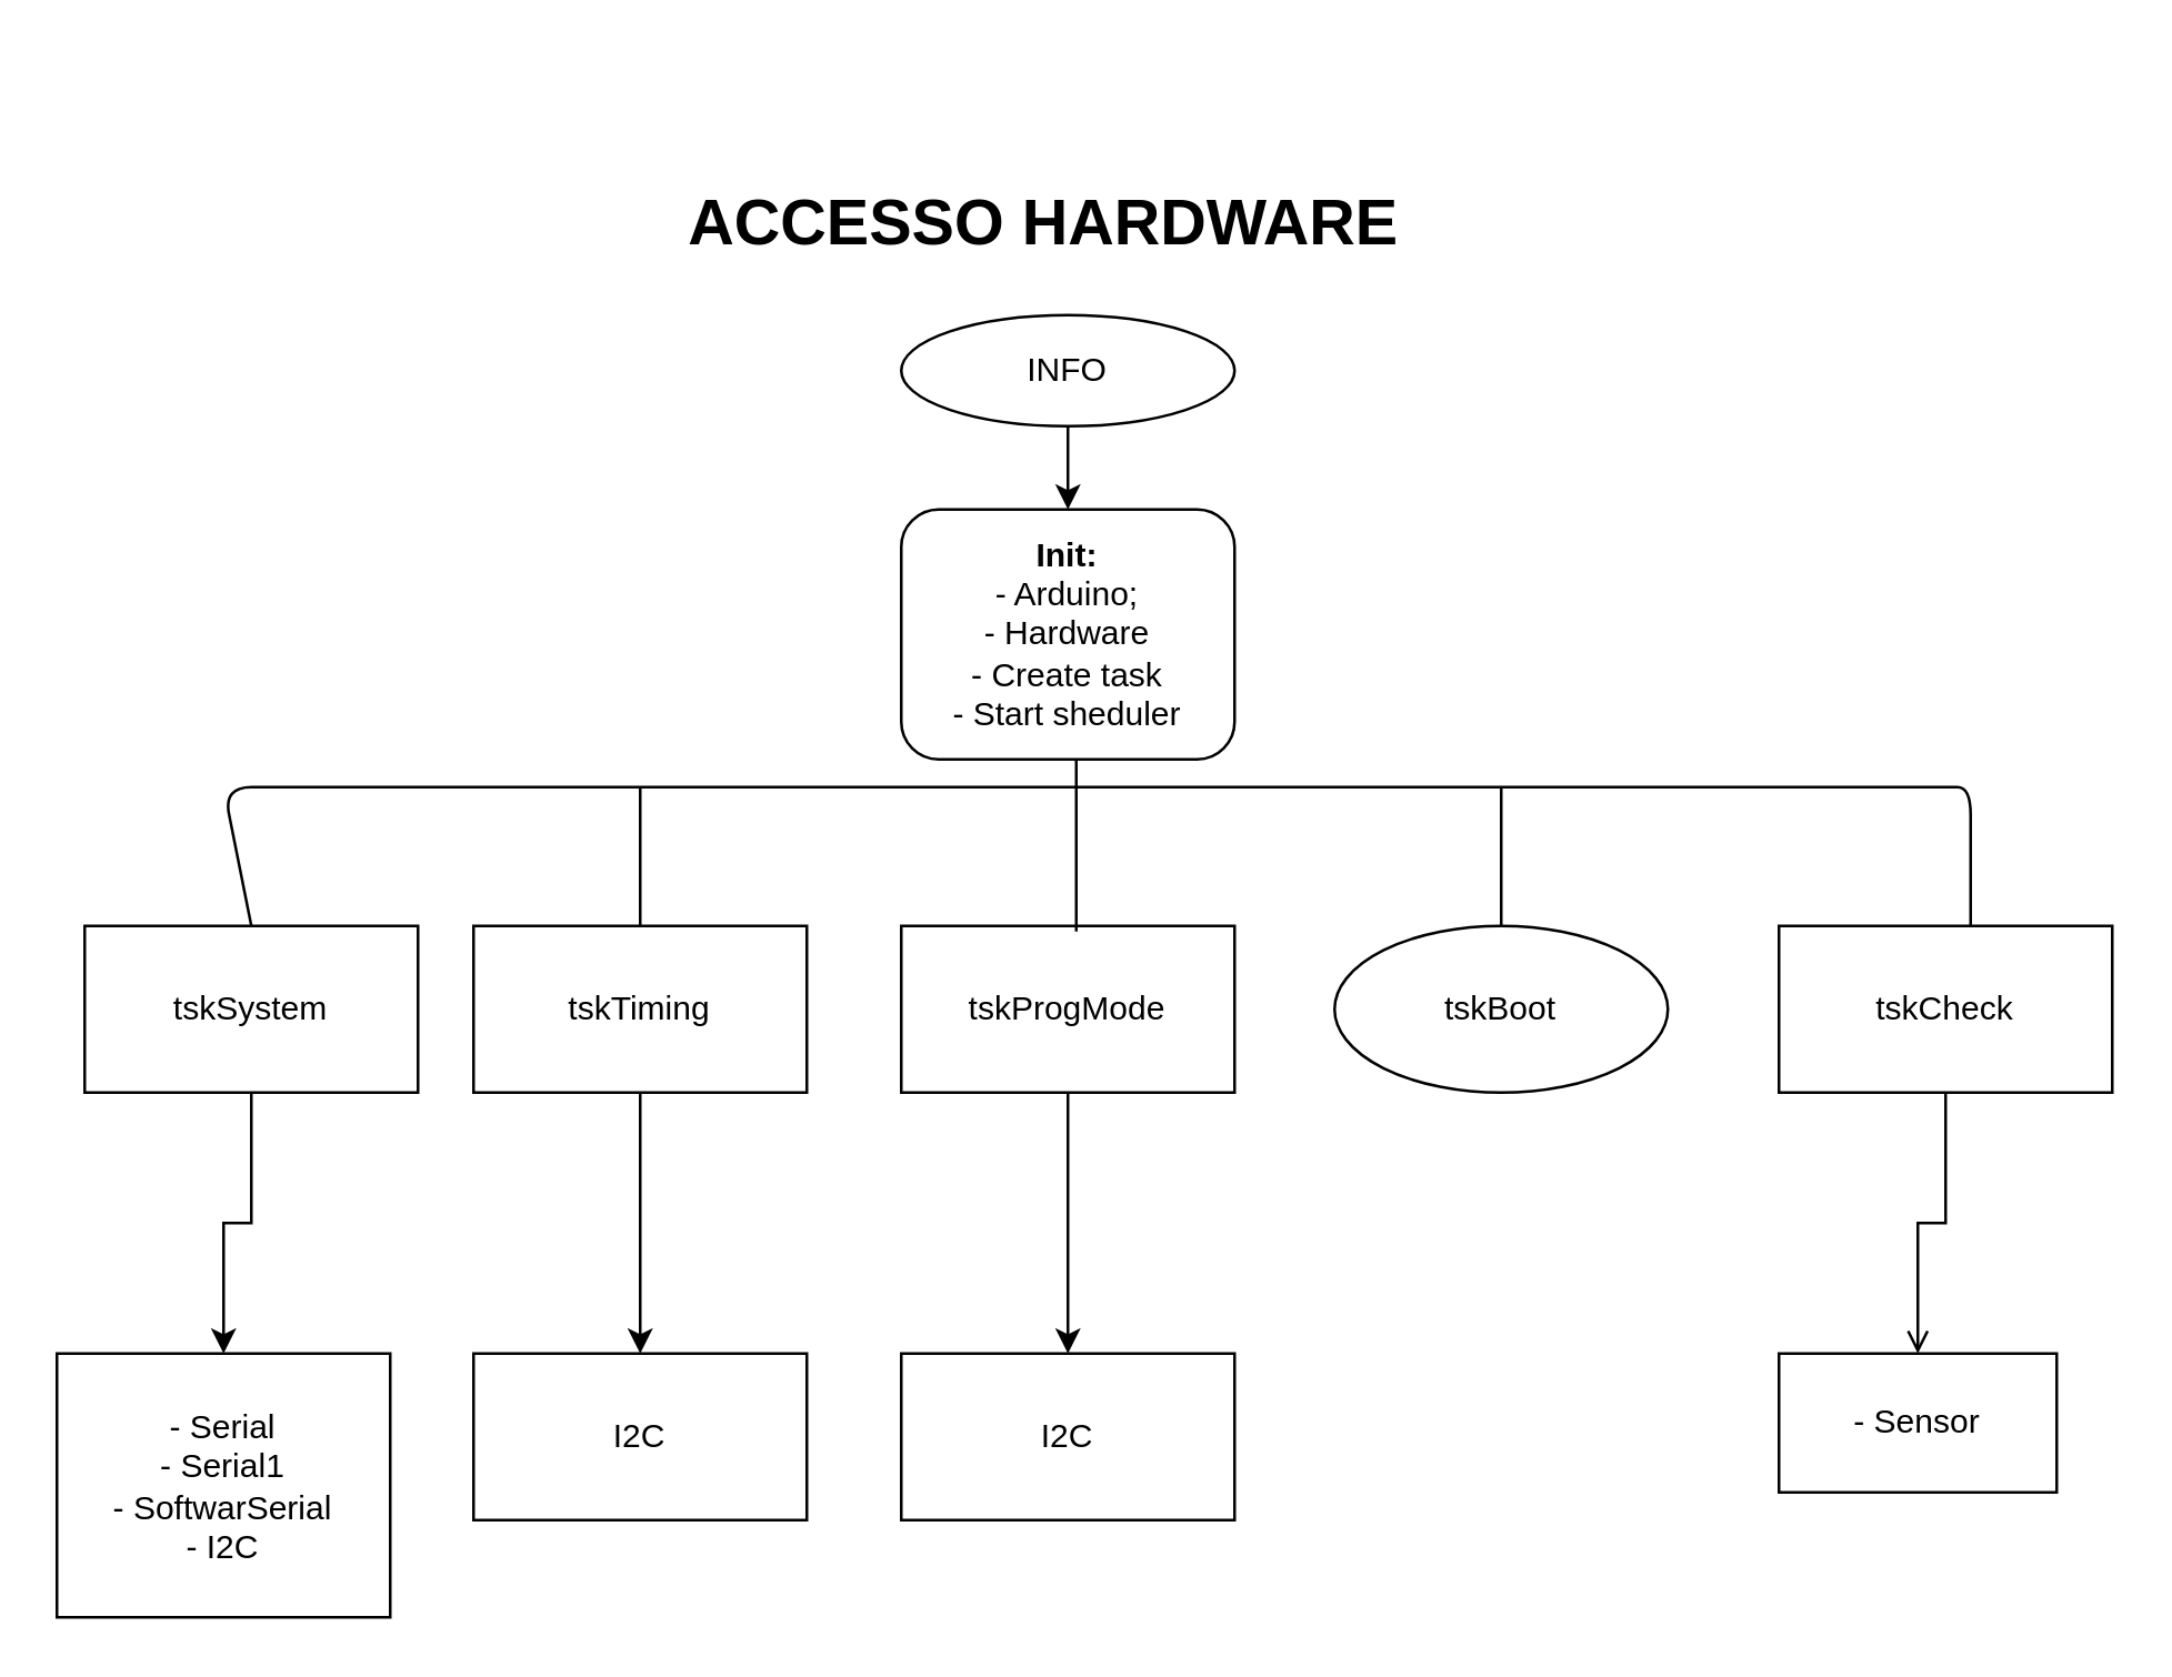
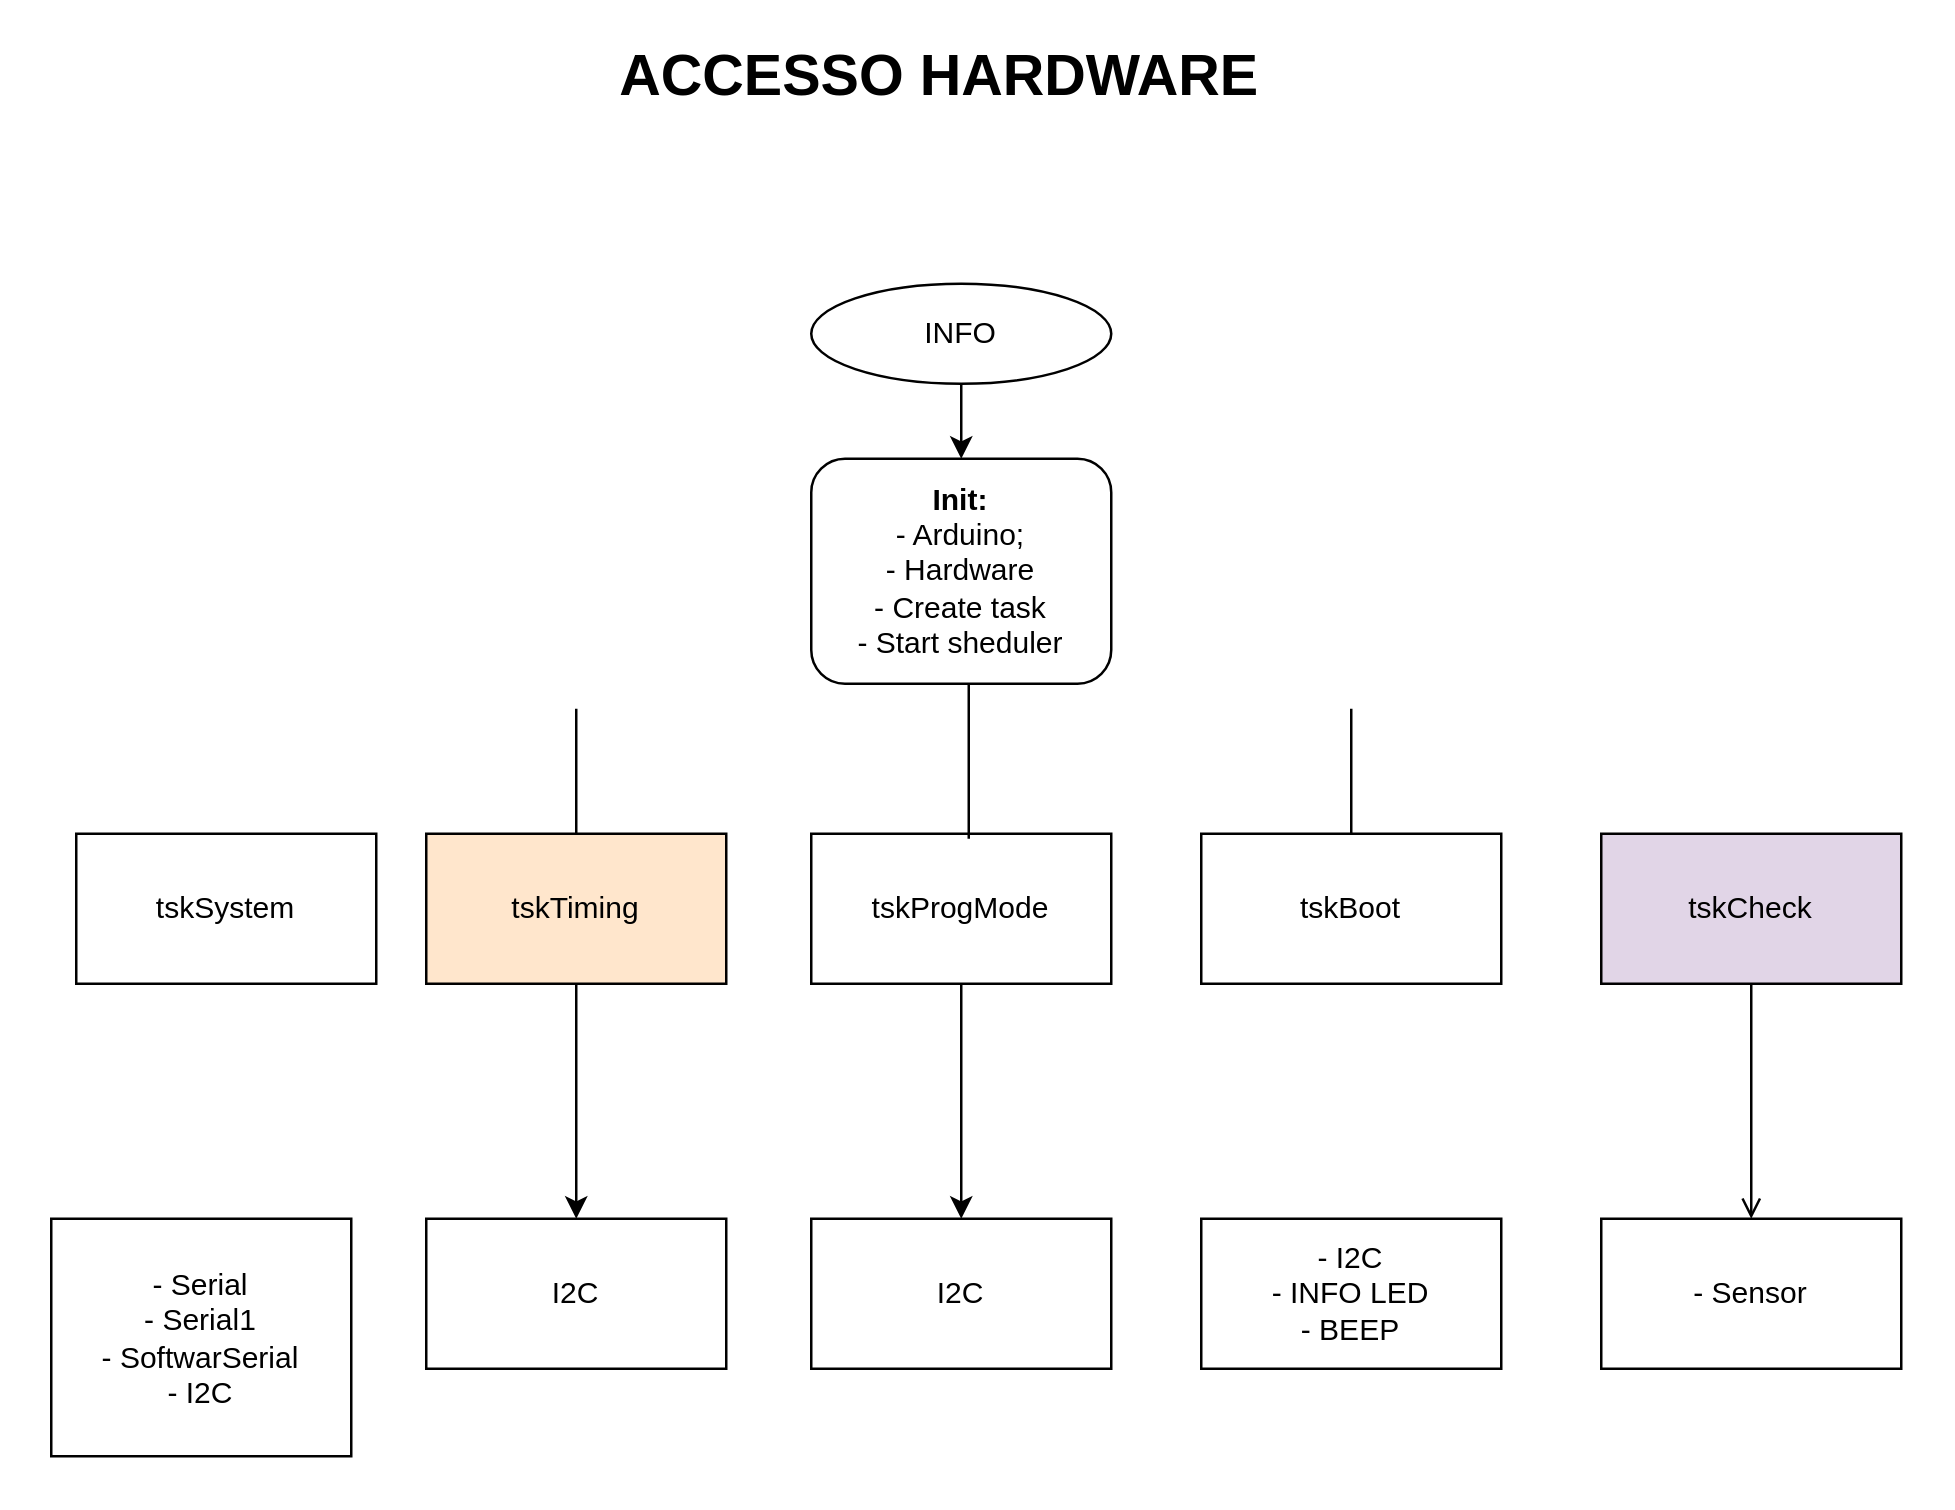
  <mxCell id="0" />
  <mxCell id="1" parent="0" />
  <mxCell id="2" style="edgeStyle=orthogonalEdgeStyle;rounded=0;orthogonalLoop=1;jettySize=auto;html=1;exitX=0.5;exitY=1;exitDx=0;exitDy=0;entryX=0.5;entryY=0;entryDx=0;entryDy=0;" edge="1" parent="1" source="3" target="4"><mxGeometry relative="1" as="geometry" /></mxCell>
  <mxCell id="3" value="INFO" style="ellipse;whiteSpace=wrap;html=1;" vertex="1" parent="1"><mxGeometry x="324" y="113" width="120" height="40" as="geometry" /></mxCell>
  <mxCell id="4" value="&lt;div align=&quot;center&quot;&gt;&lt;b&gt;Init:&lt;/b&gt;&lt;/div&gt;&lt;div align=&quot;center&quot;&gt;- Arduino;&lt;br&gt;&lt;/div&gt;&lt;div align=&quot;center&quot;&gt;- Hardware&lt;/div&gt;&lt;div align=&quot;center&quot;&gt;- Create task&lt;br&gt;&lt;/div&gt;&lt;div&gt;- Start sheduler&lt;br&gt;&lt;/div&gt;" style="rounded=1;whiteSpace=wrap;html=1;align=center;" vertex="1" parent="1"><mxGeometry x="324" y="183" width="120" height="90" as="geometry" /></mxCell>
- <mxCell id="5" style="edgeStyle=orthogonalEdgeStyle;rounded=0;orthogonalLoop=1;jettySize=auto;html=1;exitX=0.5;exitY=1;exitDx=0;exitDy=0;entryX=0.5;entryY=0;entryDx=0;entryDy=0;" edge="1" parent="1" source="6" target="18"><mxGeometry relative="1" as="geometry" /></mxCell>
  <mxCell id="6" value="tskSystem" style="rounded=0;whiteSpace=wrap;html=1;" vertex="1" parent="1"><mxGeometry x="30" y="333" width="120" height="60" as="geometry" /></mxCell>
  <mxCell id="7" style="edgeStyle=orthogonalEdgeStyle;rounded=0;orthogonalLoop=1;jettySize=auto;html=1;exitX=0.5;exitY=1;exitDx=0;exitDy=0;entryX=0.5;entryY=0;entryDx=0;entryDy=0;" edge="1" parent="1" source="8" target="19"><mxGeometry relative="1" as="geometry" /></mxCell>
- <mxCell id="8" value="tskTiming" style="rounded=0;whiteSpace=wrap;html=1;" vertex="1" parent="1"><mxGeometry x="170" y="333" width="120" height="60" as="geometry" /></mxCell>
+ <mxCell id="8" value="tskTiming" style="rounded=0;whiteSpace=wrap;html=1;fillColor=#ffe6cc;" vertex="1" parent="1"><mxGeometry x="170" y="333" width="120" height="60" as="geometry" /></mxCell>
  <mxCell id="9" style="edgeStyle=orthogonalEdgeStyle;rounded=0;orthogonalLoop=1;jettySize=auto;html=1;exitX=0.5;exitY=1;exitDx=0;exitDy=0;entryX=0.5;entryY=0;entryDx=0;entryDy=0;" edge="1" parent="1" source="10" target="20"><mxGeometry relative="1" as="geometry" /></mxCell>
  <mxCell id="10" value="tskProgMode" style="rounded=0;whiteSpace=wrap;html=1;" vertex="1" parent="1"><mxGeometry x="324" y="333" width="120" height="60" as="geometry" /></mxCell>
- <mxCell id="11" value="tskBoot" style="ellipse;whiteSpace=wrap;html=1;" vertex="1" parent="1"><mxGeometry x="480" y="333" width="120" height="60" as="geometry" /></mxCell>
+ <mxCell id="11" value="tskBoot" style="rounded=0;whiteSpace=wrap;html=1;" vertex="1" parent="1"><mxGeometry x="480" y="333" width="120" height="60" as="geometry" /></mxCell>
  <mxCell id="12" style="edgeStyle=orthogonalEdgeStyle;rounded=0;orthogonalLoop=1;jettySize=auto;html=1;exitX=0.5;exitY=1;exitDx=0;exitDy=0;entryX=0.5;entryY=0;entryDx=0;entryDy=0;endArrow=open;" edge="1" parent="1" source="13" target="22"><mxGeometry relative="1" as="geometry" /></mxCell>
- <mxCell id="13" value="tskCheck" style="rounded=0;whiteSpace=wrap;html=1;" vertex="1" parent="1"><mxGeometry x="640" y="333" width="120" height="60" as="geometry" /></mxCell>
- <mxCell id="14" value="" style="endArrow=none;html=1;exitX=0.5;exitY=0;exitDx=0;exitDy=0;entryX=0.575;entryY=0;entryDx=0;entryDy=0;entryPerimeter=0;" edge="1" parent="1" source="6" target="13"><mxGeometry width="50" height="50" relative="1" as="geometry"><mxPoint x="60" y="283" as="sourcePoint" /><mxPoint x="390" y="283" as="targetPoint" /><Array as="points"><mxPoint x="80" y="283" /><mxPoint x="230" y="283" /><mxPoint x="690" y="283" /><mxPoint x="709" y="283" /></Array></mxGeometry></mxCell>
+ <mxCell id="13" value="tskCheck" style="rounded=0;whiteSpace=wrap;html=1;fillColor=#e1d5e7;" vertex="1" parent="1"><mxGeometry x="640" y="333" width="120" height="60" as="geometry" /></mxCell>
  <mxCell id="15" value="" style="endArrow=none;html=1;" edge="1" parent="1"><mxGeometry width="50" height="50" relative="1" as="geometry"><mxPoint x="387" y="335" as="sourcePoint" /><mxPoint x="387" y="273" as="targetPoint" /></mxGeometry></mxCell>
  <mxCell id="16" value="" style="endArrow=none;html=1;" edge="1" parent="1"><mxGeometry width="50" height="50" relative="1" as="geometry"><mxPoint x="230" y="333" as="sourcePoint" /><mxPoint x="230" y="283" as="targetPoint" /></mxGeometry></mxCell>
  <mxCell id="17" value="" style="endArrow=none;html=1;exitX=0.5;exitY=0;exitDx=0;exitDy=0;" edge="1" parent="1" source="11"><mxGeometry width="50" height="50" relative="1" as="geometry"><mxPoint x="510" y="333" as="sourcePoint" /><mxPoint x="540" y="283" as="targetPoint" /></mxGeometry></mxCell>
  <mxCell id="18" value="&lt;div&gt;- Serial&lt;/div&gt;&lt;div&gt;- Serial1&lt;/div&gt;&lt;div&gt;- SoftwarSerial&lt;/div&gt;&lt;div&gt;- I2C&lt;br&gt;&lt;/div&gt;" style="rounded=0;whiteSpace=wrap;html=1;" vertex="1" parent="1"><mxGeometry x="20" y="487" width="120" height="95" as="geometry" /></mxCell>
  <mxCell id="19" value="I2C" style="rounded=0;whiteSpace=wrap;html=1;" vertex="1" parent="1"><mxGeometry x="170" y="487" width="120" height="60" as="geometry" /></mxCell>
  <mxCell id="20" value="I2C" style="rounded=0;whiteSpace=wrap;html=1;" vertex="1" parent="1"><mxGeometry x="324" y="487" width="120" height="60" as="geometry" /></mxCell>
- <mxCell id="22" value="- Sensor" style="rounded=0;whiteSpace=wrap;html=1;" vertex="1" parent="1"><mxGeometry x="640" y="487" width="100" height="50" as="geometry" /></mxCell>
- <mxCell id="23" value="&lt;font style=&quot;font-size: 23px&quot;&gt;&lt;b&gt;ACCESSO HARDWARE&lt;/b&gt;&lt;/font&gt;" style="text;html=1;align=center;verticalAlign=middle;resizable=0;points=[];autosize=1;strokeColor=none;" vertex="1" parent="1"><mxGeometry x="240" y="70" width="270" height="20" as="geometry" /></mxCell>
+ <mxCell id="21" value="&lt;div&gt;- I2C&lt;/div&gt;&lt;div&gt;- INFO LED&lt;/div&gt;&lt;div&gt;- BEEP&lt;br&gt;&lt;/div&gt;" style="rounded=0;whiteSpace=wrap;html=1;" vertex="1" parent="1"><mxGeometry x="480" y="487" width="120" height="60" as="geometry" /></mxCell>
+ <mxCell id="22" value="- Sensor" style="rounded=0;whiteSpace=wrap;html=1;" vertex="1" parent="1"><mxGeometry x="640" y="487" width="120" height="60" as="geometry" /></mxCell>
+ <mxCell id="23" value="&lt;font style=&quot;font-size: 23px&quot;&gt;&lt;b&gt;ACCESSO HARDWARE&lt;/b&gt;&lt;/font&gt;" style="text;html=1;align=center;verticalAlign=middle;resizable=0;points=[];autosize=1;strokeColor=none;" vertex="1" parent="1"><mxGeometry x="240" y="20" width="270" height="20" as="geometry" /></mxCell>
